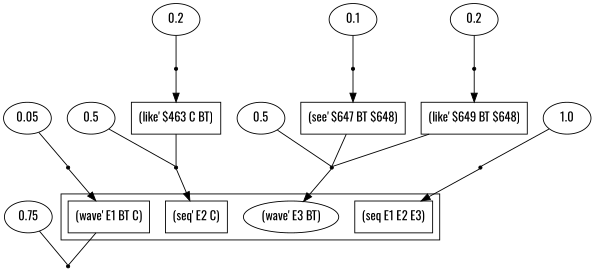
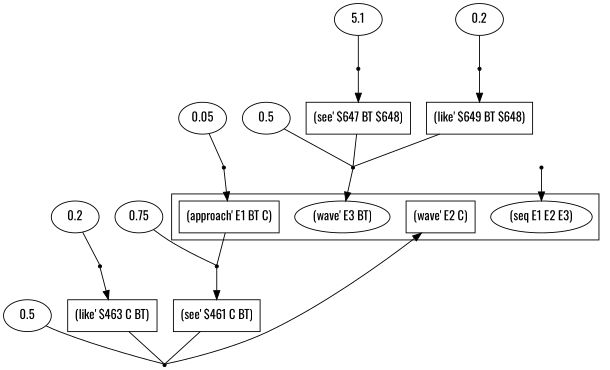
  digraph {
    fontname=Oswald
    rankdir=TB
    node [fontname=Oswald]
    edge [arrowhead=none fontname=Oswald]
-   n1 [label="(wave' E1 BT C)" shape=box]
-   n2 [label="(seq' E2 C)" shape=box]
+   n1 [label="(approach' E1 BT C)" shape=box]
+   n2 [label="(wave' E2 C)" shape=box]
    n3 [label="(wave' E3 BT)" shape=ellipse]
-   n4 [label="(seq E1 E2 E3)" shape=box]
+   n4 [label="(seq E1 E2 E3)" shape=ellipse]
    r2 [shape=point]
    n6 [label=0.05]
    r0 [shape=point]
    n8 [label=0.5]
    r1 [shape=point]
    n10 [label=0.75]
+   n11 [label="(see' $461 C BT)" shape=box]
    n12 [label=0.2]
    r3 [shape=point]
    n14 [label="(like' $463 C BT)" shape=box]
    n15 [label=0.5]
    r4 [shape=point]
-   n17 [label=0.1]
+   n17 [label=5.1]
    r5 [shape=point]
    n19 [label="(see' $647 BT $648)" shape=box]
    n20 [label=0.2]
    r6 [shape=point]
    n22 [label="(like' $649 BT $648)" shape=box]
-   n23 [label=1.0]
    r7 [shape=point]
    subgraph cluster_1 {
      n1
      n2
      n3
      n4
    }
    n1 -> r2
+   r2 -> n11 [arrowhead=""]
    n6 -> r0
    r0 -> n1 [arrowhead=""]
    n8 -> r1
    r1 -> n2 [arrowhead=""]
    n10 -> r2
+   n11 -> r1
    n12 -> r3
    r3 -> n14 [arrowhead=""]
    n14 -> r1
    n15 -> r4
    r4 -> n3 [arrowhead=""]
    n17 -> r5
    r5 -> n19 [arrowhead=""]
    n19 -> r4
    n20 -> r6
    r6 -> n22 [arrowhead=""]
    n22 -> r4
-   n23 -> r7
    r7 -> n4 [arrowhead=""]
  }
